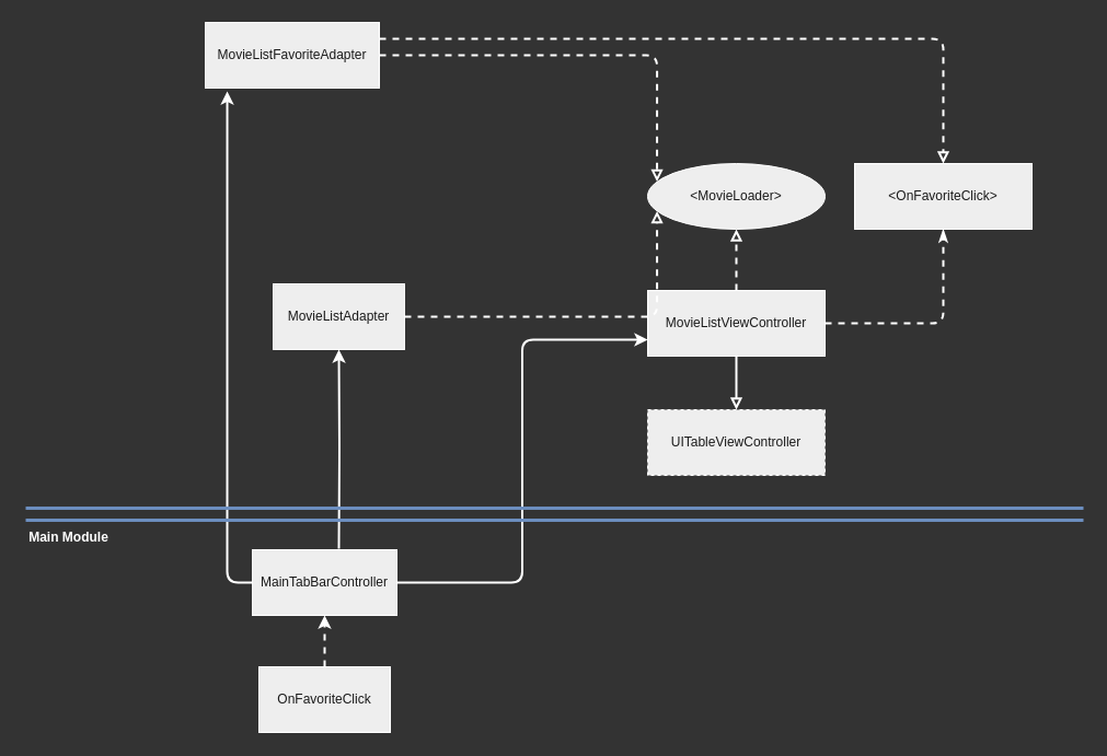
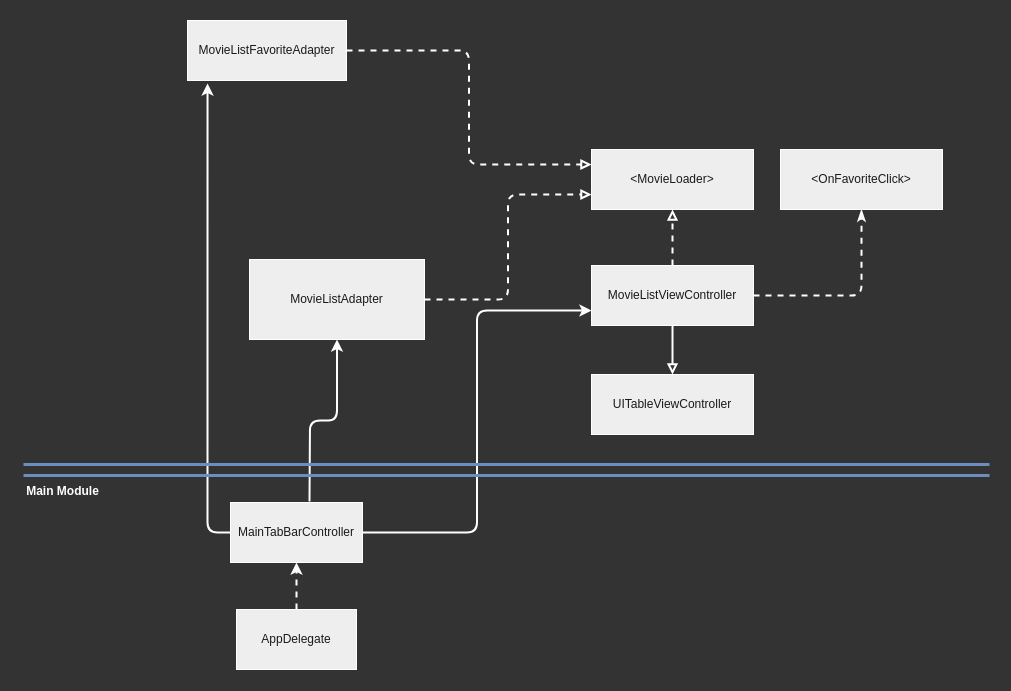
  <mxCell id="0" />
  <mxCell id="1" parent="0" />
  <mxCell id="2" style="edgeStyle=orthogonalEdgeStyle;curved=0;rounded=1;sketch=0;orthogonalLoop=1;jettySize=auto;html=1;entryX=0.5;entryY=0;entryDx=0;entryDy=0;fontColor=#FFFFFF;strokeColor=#FFFFFF;strokeWidth=2;endArrow=block;endFill=0;" edge="1" parent="1" source="5" target="6"><mxGeometry relative="1" as="geometry" /></mxCell>
  <mxCell id="3" style="edgeStyle=orthogonalEdgeStyle;curved=0;rounded=1;sketch=0;orthogonalLoop=1;jettySize=auto;html=1;entryX=0.5;entryY=1;entryDx=0;entryDy=0;fontColor=#FFFFFF;endArrow=block;endFill=0;strokeColor=#FFFFFF;strokeWidth=2;dashed=1;" edge="1" parent="1" source="5" target="7"><mxGeometry relative="1" as="geometry" /></mxCell>
  <mxCell id="4" style="edgeStyle=orthogonalEdgeStyle;curved=0;rounded=1;sketch=0;orthogonalLoop=1;jettySize=auto;html=1;entryX=0.5;entryY=1;entryDx=0;entryDy=0;dashed=1;fontColor=#FFFFFF;endArrow=classicThin;endFill=1;strokeColor=#FFFFFF;strokeWidth=2;" edge="1" parent="1" source="5" target="8"><mxGeometry relative="1" as="geometry" /></mxCell>
  <mxCell id="5" value="MovieListViewController" style="rounded=0;whiteSpace=wrap;html=1;sketch=0;fontColor=#1A1A1A;strokeColor=#FFFFFF;fillColor=#EEEEEE;" vertex="1" parent="1"><mxGeometry x="591" y="265" width="162" height="60" as="geometry" /></mxCell>
- <mxCell id="6" value="UITableViewController" style="rounded=0;whiteSpace=wrap;html=1;sketch=0;fontColor=#1A1A1A;strokeColor=#FFFFFF;fillColor=#EEEEEE;dashed=1;" vertex="1" parent="1"><mxGeometry x="591" y="374" width="162" height="60" as="geometry" /></mxCell>
- <mxCell id="7" value="&amp;lt;MovieLoader&amp;gt;" style="ellipse;whiteSpace=wrap;html=1;sketch=0;fontColor=#1A1A1A;strokeColor=#FFFFFF;fillColor=#EEEEEE;" vertex="1" parent="1"><mxGeometry x="591" y="149" width="162" height="60" as="geometry" /></mxCell>
+ <mxCell id="6" value="UITableViewController" style="rounded=0;whiteSpace=wrap;html=1;sketch=0;fontColor=#1A1A1A;strokeColor=#FFFFFF;fillColor=#EEEEEE;" vertex="1" parent="1"><mxGeometry x="591" y="374" width="162" height="60" as="geometry" /></mxCell>
+ <mxCell id="7" value="&amp;lt;MovieLoader&amp;gt;" style="rounded=0;whiteSpace=wrap;html=1;sketch=0;fontColor=#1A1A1A;strokeColor=#FFFFFF;fillColor=#EEEEEE;" vertex="1" parent="1"><mxGeometry x="591" y="149" width="162" height="60" as="geometry" /></mxCell>
  <mxCell id="8" value="&amp;lt;OnFavoriteClick&amp;gt;" style="rounded=0;whiteSpace=wrap;html=1;sketch=0;fontColor=#1A1A1A;strokeColor=#FFFFFF;fillColor=#EEEEEE;" vertex="1" parent="1"><mxGeometry x="780" y="149" width="162" height="60" as="geometry" /></mxCell>
  <mxCell id="9" style="edgeStyle=orthogonalEdgeStyle;curved=0;rounded=1;sketch=0;orthogonalLoop=1;jettySize=auto;html=1;entryX=0;entryY=0.75;entryDx=0;entryDy=0;dashed=1;fontColor=#FFFFFF;endArrow=block;endFill=0;strokeColor=#FFFFFF;strokeWidth=2;" edge="1" parent="1" source="10" target="7"><mxGeometry relative="1" as="geometry" /></mxCell>
- <mxCell id="10" value="MovieListAdapter" style="whiteSpace=wrap;html=1;rounded=0;sketch=0;fontColor=#1A1A1A;strokeColor=#FFFFFF;fillColor=#EEEEEE;" vertex="1" parent="1"><mxGeometry x="249" y="259" width="120" height="60" as="geometry" /></mxCell>
+ <mxCell id="10" value="MovieListAdapter" style="whiteSpace=wrap;html=1;rounded=0;sketch=0;fontColor=#1A1A1A;strokeColor=#FFFFFF;fillColor=#EEEEEE;" vertex="1" parent="1"><mxGeometry x="249" y="259" width="175" height="80" as="geometry" /></mxCell>
  <mxCell id="11" style="edgeStyle=orthogonalEdgeStyle;curved=0;rounded=1;sketch=0;orthogonalLoop=1;jettySize=auto;html=1;entryX=0;entryY=0.25;entryDx=0;entryDy=0;fontColor=#FFFFFF;endArrow=block;endFill=0;strokeColor=#FFFFFF;strokeWidth=2;dashed=1;" edge="1" parent="1" source="13" target="7"><mxGeometry relative="1" as="geometry" /></mxCell>
- <mxCell id="12" style="edgeStyle=orthogonalEdgeStyle;curved=0;rounded=1;sketch=0;orthogonalLoop=1;jettySize=auto;html=1;exitX=1;exitY=0.25;exitDx=0;exitDy=0;entryX=0.5;entryY=0;entryDx=0;entryDy=0;dashed=1;fontColor=#FFFFFF;endArrow=block;endFill=0;strokeColor=#FFFFFF;strokeWidth=2;" edge="1" parent="1" source="13" target="8"><mxGeometry relative="1" as="geometry" /></mxCell>
  <mxCell id="13" value="MovieListFavoriteAdapter" style="whiteSpace=wrap;html=1;rounded=0;sketch=0;fontColor=#1A1A1A;strokeColor=#FFFFFF;fillColor=#EEEEEE;" vertex="1" parent="1"><mxGeometry x="187" y="20" width="159" height="60" as="geometry" /></mxCell>
  <mxCell id="14" value="" style="edgeStyle=orthogonalEdgeStyle;curved=0;rounded=1;sketch=0;orthogonalLoop=1;jettySize=auto;html=1;dashed=1;fontColor=#FFFFFF;endArrow=classic;endFill=1;strokeColor=#FFFFFF;strokeWidth=2;" edge="1" parent="1" source="15" target="19"><mxGeometry relative="1" as="geometry" /></mxCell>
- <mxCell id="15" value="OnFavoriteClick" style="whiteSpace=wrap;html=1;rounded=0;sketch=0;fontColor=#1A1A1A;strokeColor=#FFFFFF;fillColor=#EEEEEE;" vertex="1" parent="1"><mxGeometry x="236" y="609" width="120" height="60" as="geometry" /></mxCell>
+ <mxCell id="15" value="AppDelegate" style="whiteSpace=wrap;html=1;rounded=0;sketch=0;fontColor=#1A1A1A;strokeColor=#FFFFFF;fillColor=#EEEEEE;" vertex="1" parent="1"><mxGeometry x="236" y="609" width="120" height="60" as="geometry" /></mxCell>
  <mxCell id="16" style="edgeStyle=orthogonalEdgeStyle;curved=0;rounded=1;sketch=0;orthogonalLoop=1;jettySize=auto;html=1;entryX=0;entryY=0.75;entryDx=0;entryDy=0;fontColor=#FFFFFF;endArrow=classic;endFill=1;strokeColor=#FFFFFF;strokeWidth=2;" edge="1" parent="1" source="19" target="5"><mxGeometry relative="1" as="geometry" /></mxCell>
  <mxCell id="17" style="edgeStyle=orthogonalEdgeStyle;curved=0;rounded=1;sketch=0;orthogonalLoop=1;jettySize=auto;html=1;exitX=0;exitY=0.5;exitDx=0;exitDy=0;fontColor=#FFFFFF;endArrow=classic;endFill=1;strokeColor=#FFFFFF;strokeWidth=2;entryX=0.126;entryY=1.05;entryDx=0;entryDy=0;entryPerimeter=0;" edge="1" parent="1" source="19" target="13"><mxGeometry relative="1" as="geometry"><mxPoint x="282" y="89" as="targetPoint" /></mxGeometry></mxCell>
  <mxCell id="18" style="edgeStyle=orthogonalEdgeStyle;curved=0;rounded=1;sketch=0;orthogonalLoop=1;jettySize=auto;html=1;fontColor=#FFFFFF;endArrow=classic;endFill=1;strokeColor=#FFFFFF;strokeWidth=2;entryX=0.5;entryY=1;entryDx=0;entryDy=0;" edge="1" parent="1" target="10"><mxGeometry relative="1" as="geometry"><mxPoint x="216" y="186" as="targetPoint" /><mxPoint x="309" y="501" as="sourcePoint" /></mxGeometry></mxCell>
  <mxCell id="19" value="MainTabBarController" style="whiteSpace=wrap;html=1;fillColor=#EEEEEE;strokeColor=#FFFFFF;fontColor=#1A1A1A;rounded=0;sketch=0;" vertex="1" parent="1"><mxGeometry x="230" y="502" width="132" height="60" as="geometry" /></mxCell>
  <mxCell id="20" value="" style="endArrow=none;html=1;rounded=1;sketch=0;fontColor=#FFFFFF;strokeColor=#6c8ebf;strokeWidth=3;curved=0;fillColor=#dae8fc;" edge="1" parent="1"><mxGeometry width="50" height="50" relative="1" as="geometry"><mxPoint x="23" y="464" as="sourcePoint" /><mxPoint x="989" y="464" as="targetPoint" /></mxGeometry></mxCell>
  <mxCell id="21" value="" style="endArrow=none;html=1;rounded=1;sketch=0;fontColor=#FFFFFF;strokeColor=#6c8ebf;strokeWidth=3;curved=0;fillColor=#dae8fc;" edge="1" parent="1"><mxGeometry width="50" height="50" relative="1" as="geometry"><mxPoint x="23" y="475" as="sourcePoint" /><mxPoint x="989" y="475" as="targetPoint" /></mxGeometry></mxCell>
  <mxCell id="22" value="Main Module" style="text;html=1;align=center;verticalAlign=middle;resizable=0;points=[];autosize=1;fontColor=#FFFFFF;fontStyle=1" vertex="1" parent="1"><mxGeometry x="20" y="482" width="83" height="18" as="geometry" /></mxCell>
